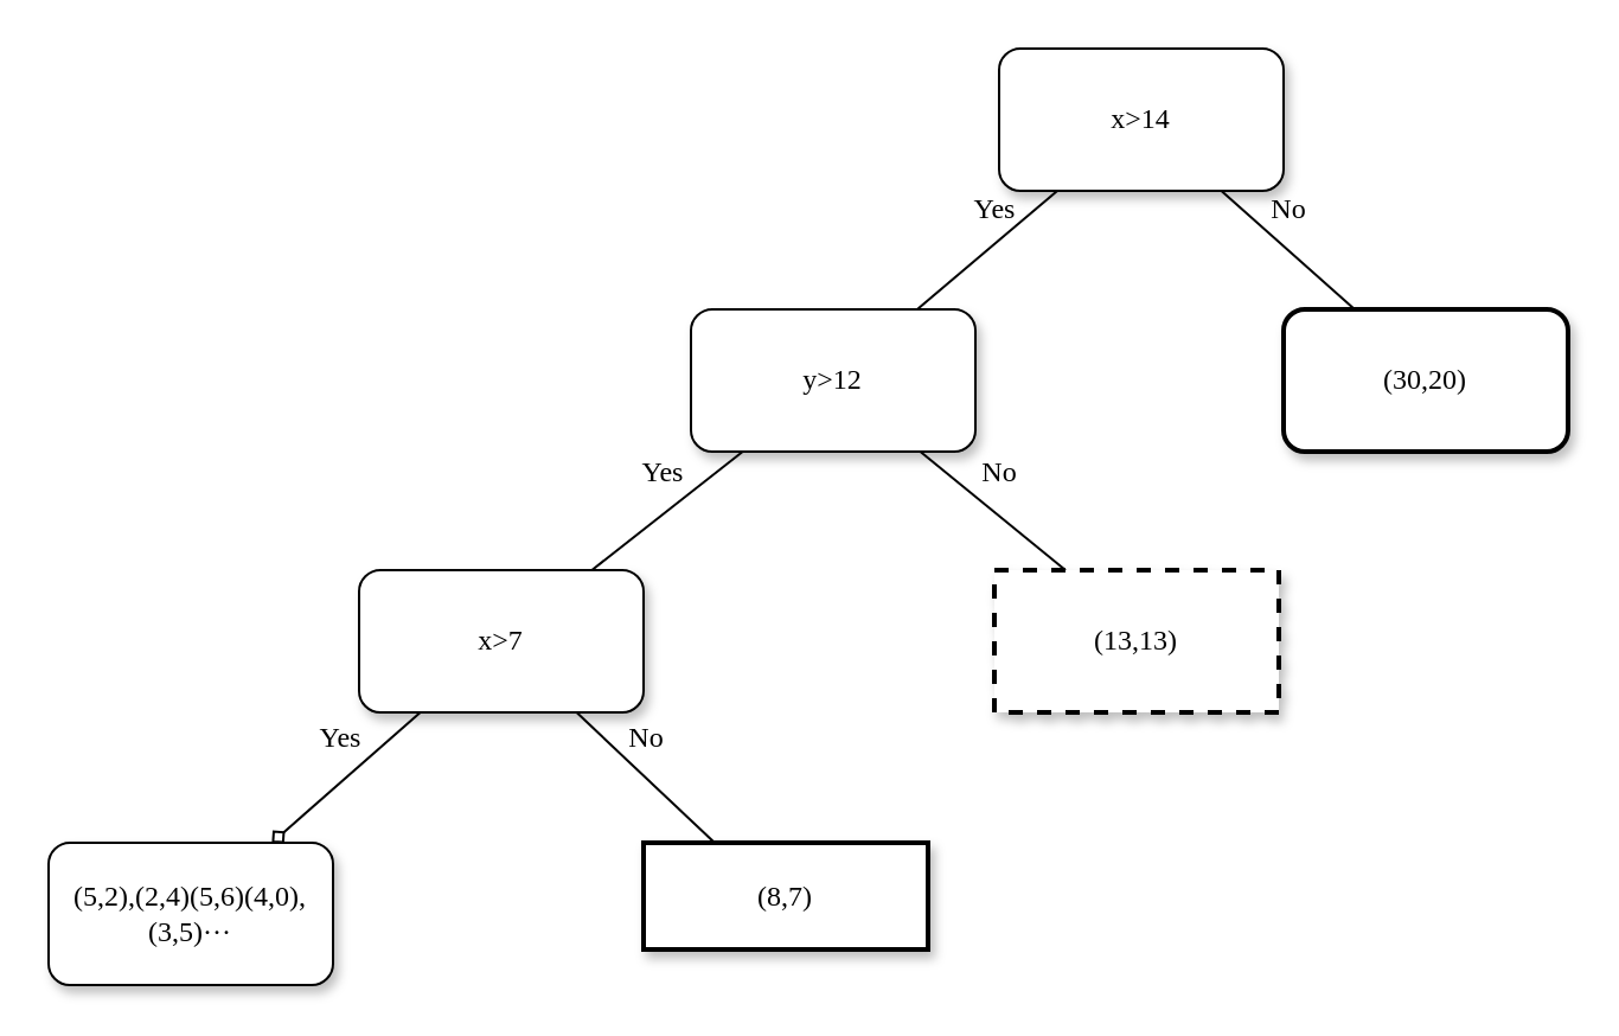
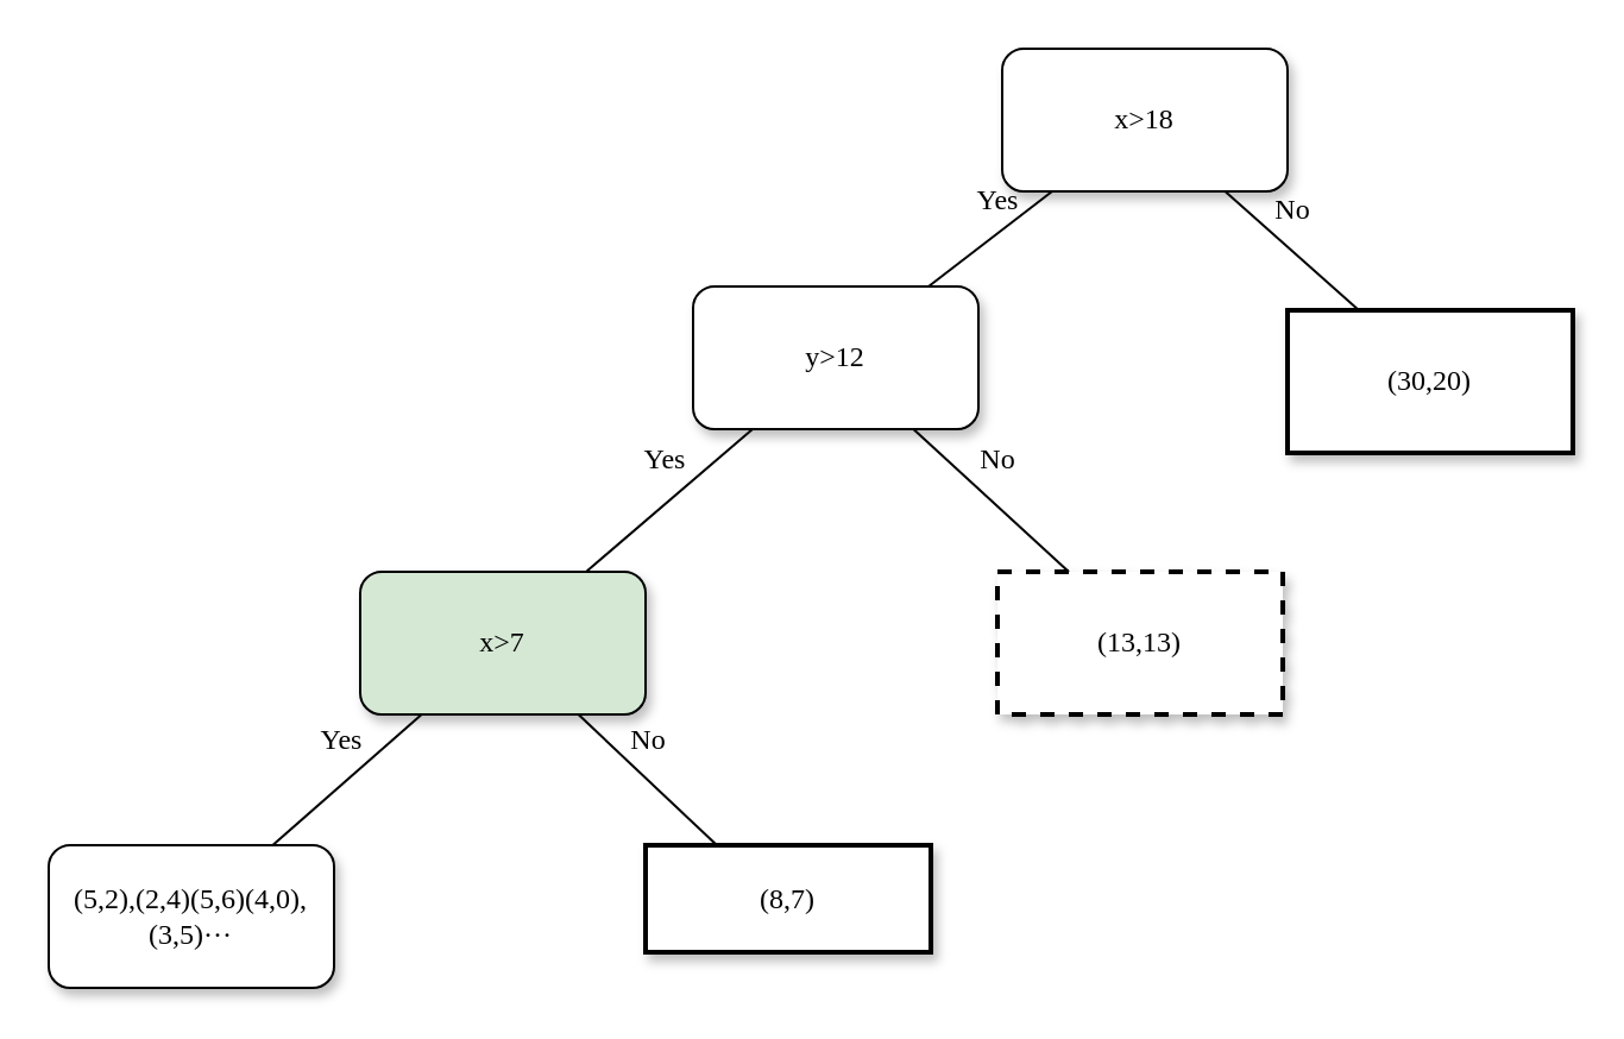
  <mxCell id="0" />
  <mxCell id="1" parent="0" />
- <mxCell id="2" value="x&amp;gt;14" style="whiteSpace=wrap;html=1;rounded=1;shadow=1;labelBackgroundColor=none;strokeWidth=1;fontFamily=Verdana;fontSize=12;align=center;" parent="1" vertex="1"><mxGeometry x="421" y="20" width="120" height="60" as="geometry" /></mxCell>
- <mxCell id="3" value="&lt;span&gt;y&amp;gt;12&lt;/span&gt;" style="whiteSpace=wrap;html=1;rounded=1;shadow=1;labelBackgroundColor=none;strokeWidth=1;fontFamily=Verdana;fontSize=12;align=center;" parent="1" vertex="1"><mxGeometry x="291" y="130" width="120" height="60" as="geometry" /></mxCell>
+ <mxCell id="2" value="x&amp;gt;18" style="whiteSpace=wrap;html=1;rounded=1;shadow=1;labelBackgroundColor=none;strokeWidth=1;fontFamily=Verdana;fontSize=12;align=center;" parent="1" vertex="1"><mxGeometry x="421" y="20" width="120" height="60" as="geometry" /></mxCell>
+ <mxCell id="3" value="&lt;span&gt;y&amp;gt;12&lt;/span&gt;" style="whiteSpace=wrap;html=1;rounded=1;shadow=1;labelBackgroundColor=none;strokeWidth=1;fontFamily=Verdana;fontSize=12;align=center;" parent="1" vertex="1"><mxGeometry x="291" y="120" width="120" height="60" as="geometry" /></mxCell>
  <mxCell id="4" value="No" style="rounded=0;html=1;labelBackgroundColor=none;startArrow=none;startFill=0;startSize=5;endArrow=none;endFill=0;endSize=5;jettySize=auto;orthogonalLoop=1;strokeWidth=1;fontFamily=Verdana;fontSize=12;entryX=0.25;entryY=0;entryDx=0;entryDy=0;" parent="1" source="2" target="7" edge="1"><mxGeometry x="-0.3" y="13" relative="1" as="geometry"><mxPoint as="offset" /><mxPoint x="658.5" y="130" as="targetPoint" /></mxGeometry></mxCell>
  <mxCell id="5" value="Yes" style="rounded=0;html=1;labelBackgroundColor=none;startArrow=none;startFill=0;startSize=5;endArrow=none;endFill=0;endSize=5;jettySize=auto;orthogonalLoop=1;strokeWidth=1;fontFamily=Verdana;fontSize=12" parent="1" source="2" target="3" edge="1"><mxGeometry x="-0.359" y="-11" relative="1" as="geometry"><mxPoint as="offset" /></mxGeometry></mxCell>
- <mxCell id="6" value="&lt;span&gt;x&amp;gt;7&lt;/span&gt;" style="whiteSpace=wrap;html=1;rounded=1;shadow=1;labelBackgroundColor=none;strokeWidth=1;fontFamily=Verdana;fontSize=12;align=center;" parent="1" vertex="1"><mxGeometry x="151" y="240" width="120" height="60" as="geometry" /></mxCell>
- <mxCell id="7" value="(30,20)" style="whiteSpace=wrap;html=1;shadow=1;labelBackgroundColor=none;strokeWidth=2;fontFamily=Verdana;fontSize=12;align=center;rounded=1;" parent="1" vertex="1"><mxGeometry x="541" y="130" width="120" height="60" as="geometry" /></mxCell>
+ <mxCell id="6" value="&lt;span&gt;x&amp;gt;7&lt;/span&gt;" style="whiteSpace=wrap;html=1;rounded=1;shadow=1;labelBackgroundColor=none;strokeWidth=1;fontFamily=Verdana;fontSize=12;align=center;fillColor=#d5e8d4;" parent="1" vertex="1"><mxGeometry x="151" y="240" width="120" height="60" as="geometry" /></mxCell>
+ <mxCell id="7" value="(30,20)" style="whiteSpace=wrap;html=1;rounded=0;shadow=1;labelBackgroundColor=none;strokeWidth=2;fontFamily=Verdana;fontSize=12;align=center;" parent="1" vertex="1"><mxGeometry x="541" y="130" width="120" height="60" as="geometry" /></mxCell>
  <mxCell id="8" value="(5,2),(2,4)(5,6)(4,0),(3,5)···" style="whiteSpace=wrap;html=1;rounded=1;shadow=1;labelBackgroundColor=none;strokeWidth=1;fontFamily=Verdana;fontSize=12;align=center;" parent="1" vertex="1"><mxGeometry x="20" y="355" width="120" height="60" as="geometry" /></mxCell>
  <mxCell id="9" value="Yes" style="rounded=0;html=1;labelBackgroundColor=none;startArrow=none;startFill=0;startSize=5;endArrow=none;endFill=0;endSize=5;jettySize=auto;orthogonalLoop=1;strokeWidth=1;fontFamily=Verdana;fontSize=12" parent="1" source="3" target="6" edge="1"><mxGeometry x="-0.2" y="-14" relative="1" as="geometry"><mxPoint as="offset" /></mxGeometry></mxCell>
  <mxCell id="10" value="No" style="rounded=0;html=1;labelBackgroundColor=none;startArrow=none;startFill=0;startSize=5;endArrow=none;endFill=0;endSize=5;jettySize=auto;orthogonalLoop=1;strokeWidth=1;fontFamily=Verdana;fontSize=12;entryX=0.25;entryY=0;entryDx=0;entryDy=0;" parent="1" source="3" target="14" edge="1"><mxGeometry x="-0.2" y="14" relative="1" as="geometry"><mxPoint as="offset" /><mxPoint x="431" y="240" as="targetPoint" /></mxGeometry></mxCell>
- <mxCell id="11" value="Yes" style="rounded=0;html=1;labelBackgroundColor=none;startArrow=none;startFill=0;startSize=5;endArrow=diamond;endFill=0;endSize=5;jettySize=auto;orthogonalLoop=1;strokeWidth=1;fontFamily=Verdana;fontSize=12;" parent="1" source="6" target="8" edge="1"><mxGeometry x="-0.217" y="-14" relative="1" as="geometry"><mxPoint as="offset" /></mxGeometry></mxCell>
+ <mxCell id="11" value="Yes" style="rounded=0;html=1;labelBackgroundColor=none;startArrow=none;startFill=0;startSize=5;endArrow=none;endFill=0;endSize=5;jettySize=auto;orthogonalLoop=1;strokeWidth=1;fontFamily=Verdana;fontSize=12" parent="1" source="6" target="8" edge="1"><mxGeometry x="-0.217" y="-14" relative="1" as="geometry"><mxPoint as="offset" /></mxGeometry></mxCell>
  <mxCell id="12" value="No" style="rounded=0;html=1;labelBackgroundColor=none;startArrow=none;startFill=0;startSize=5;endArrow=none;endFill=0;endSize=5;jettySize=auto;orthogonalLoop=1;strokeWidth=1;fontFamily=Verdana;fontSize=12;entryX=0.25;entryY=0;entryDx=0;entryDy=0;" parent="1" source="6" target="13" edge="1"><mxGeometry x="-0.284" y="12" relative="1" as="geometry"><mxPoint as="offset" /><mxPoint x="366.652" y="355" as="targetPoint" /></mxGeometry></mxCell>
  <mxCell id="13" value="(8,7)" style="whiteSpace=wrap;html=1;rounded=0;shadow=1;labelBackgroundColor=none;strokeWidth=2;fontFamily=Verdana;fontSize=12;align=center;" parent="1" vertex="1"><mxGeometry x="271" y="355" width="120" height="45" as="geometry" /></mxCell>
  <mxCell id="14" value="(13,13)" style="whiteSpace=wrap;html=1;rounded=0;shadow=1;labelBackgroundColor=none;strokeWidth=2;fontFamily=Verdana;fontSize=12;align=center;dashed=1;" vertex="1" parent="1"><mxGeometry x="419" y="240" width="120" height="60" as="geometry" /></mxCell>
